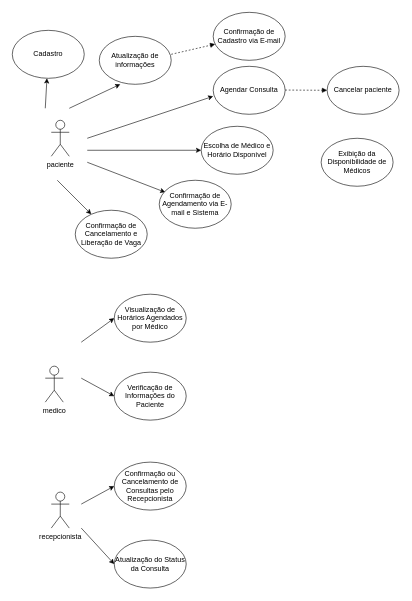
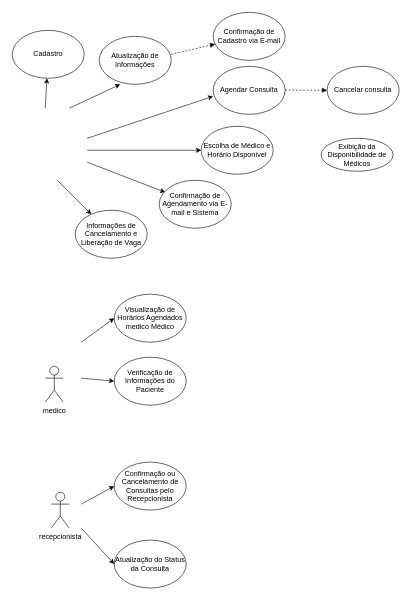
  <mxCell id="0" />
  <mxCell id="1" parent="0" />
  <mxCell id="2" value="medico" style="shape=umlActor;verticalLabelPosition=bottom;verticalAlign=top;html=1;outlineConnect=0;" vertex="1" parent="1"><mxGeometry x="75" y="610" width="30" height="60" as="geometry" /></mxCell>
- <mxCell id="3" value="paciente" style="shape=umlActor;verticalLabelPosition=bottom;verticalAlign=top;html=1;outlineConnect=0;" vertex="1" parent="1"><mxGeometry x="85" y="200" width="30" height="60" as="geometry" /></mxCell>
  <mxCell id="4" value="Cadastro" style="ellipse;whiteSpace=wrap;html=1;" vertex="1" parent="1"><mxGeometry x="20" y="50" width="120" height="80" as="geometry" /></mxCell>
  <mxCell id="5" value="Atualização de informações" style="ellipse;whiteSpace=wrap;html=1;" vertex="1" parent="1"><mxGeometry x="165" y="60" width="120" height="80" as="geometry" /></mxCell>
  <mxCell id="6" value="Confirmação de Cadastro via E-mail" style="ellipse;whiteSpace=wrap;html=1;" vertex="1" parent="1"><mxGeometry x="355" width="120" height="80" as="geometry" y="20" /></mxCell>
  <mxCell id="7" value="" style="endArrow=classic;html=1;rounded=0;" edge="1" parent="1" target="4"><mxGeometry width="50" height="50" relative="1" as="geometry"><mxPoint x="75" y="180" as="sourcePoint" /><mxPoint x="185" y="150" as="targetPoint" /></mxGeometry></mxCell>
  <mxCell id="8" value="" style="endArrow=classic;html=1;rounded=0;entryX=0.292;entryY=1;entryDx=0;entryDy=0;entryPerimeter=0;" edge="1" parent="1" target="5"><mxGeometry width="50" height="50" relative="1" as="geometry"><mxPoint x="115" y="180" as="sourcePoint" /><mxPoint x="305" y="210" as="targetPoint" /></mxGeometry></mxCell>
  <mxCell id="9" value="recepcionista" style="shape=umlActor;verticalLabelPosition=bottom;verticalAlign=top;html=1;outlineConnect=0;" vertex="1" parent="1"><mxGeometry x="85" y="820" width="30" height="60" as="geometry" /></mxCell>
- <mxCell id="10" value="Visualização de Horários Agendados por Médico" style="ellipse;whiteSpace=wrap;html=1;" vertex="1" parent="1"><mxGeometry x="190" y="490" width="120" height="80" as="geometry" /></mxCell>
- <mxCell id="11" value="Verificação de Informações do Paciente" style="ellipse;whiteSpace=wrap;html=1;" vertex="1" parent="1"><mxGeometry x="190" y="620" width="120" height="80" as="geometry" /></mxCell>
+ <mxCell id="10" value="Visualização de Horários Agendados medico Médico" style="ellipse;whiteSpace=wrap;html=1;" vertex="1" parent="1"><mxGeometry x="190" y="490" width="120" height="80" as="geometry" /></mxCell>
+ <mxCell id="11" value="Verificação de Informações do Paciente" style="ellipse;whiteSpace=wrap;html=1;" vertex="1" parent="1"><mxGeometry x="190" y="595" width="120" height="80" as="geometry" /></mxCell>
  <mxCell id="12" value="Atualização do Status da Consulta" style="ellipse;whiteSpace=wrap;html=1;" vertex="1" parent="1"><mxGeometry x="190" y="900" width="120" height="80" as="geometry" /></mxCell>
  <mxCell id="13" value="Agendar Consulta" style="ellipse;whiteSpace=wrap;html=1;" vertex="1" parent="1"><mxGeometry x="355" y="110" width="120" height="80" as="geometry" /></mxCell>
  <mxCell id="14" value="" style="endArrow=classic;html=1;rounded=0;entryX=0;entryY=0.625;entryDx=0;entryDy=0;entryPerimeter=0;" edge="1" parent="1" target="13"><mxGeometry width="50" height="50" relative="1" as="geometry"><mxPoint x="145" y="230" as="sourcePoint" /><mxPoint x="245" y="210" as="targetPoint" /></mxGeometry></mxCell>
  <mxCell id="15" value="Escolha de Médico e Horário Disponível" style="ellipse;whiteSpace=wrap;html=1;" vertex="1" parent="1"><mxGeometry x="335" y="210" width="120" height="80" as="geometry" /></mxCell>
  <mxCell id="16" value="" style="endArrow=classic;html=1;rounded=0;entryX=0;entryY=0.5;entryDx=0;entryDy=0;" edge="1" parent="1" target="15"><mxGeometry width="50" height="50" relative="1" as="geometry"><mxPoint x="145" y="250" as="sourcePoint" /><mxPoint x="195" y="200" as="targetPoint" /></mxGeometry></mxCell>
- <mxCell id="17" value="Exibição da Disponibilidade de Médicos" style="ellipse;whiteSpace=wrap;html=1;" vertex="1" parent="1"><mxGeometry x="535" y="230" width="120" height="80" as="geometry" /></mxCell>
+ <mxCell id="17" value="Exibição da Disponibilidade de Médicos" style="ellipse;whiteSpace=wrap;html=1;" vertex="1" parent="1"><mxGeometry x="535" y="230" width="120" height="55" as="geometry" /></mxCell>
  <mxCell id="18" value="" style="endArrow=classic;html=1;rounded=0;" edge="1" parent="1"><mxGeometry width="50" height="50" relative="1" as="geometry"><mxPoint x="145" y="270" as="sourcePoint" /><mxPoint x="275" y="320" as="targetPoint" /></mxGeometry></mxCell>
  <mxCell id="19" value="Confirmação ou Cancelamento de Consultas pelo Recepcionista" style="ellipse;whiteSpace=wrap;html=1;" vertex="1" parent="1"><mxGeometry x="190" y="770" width="120" height="80" as="geometry" /></mxCell>
  <mxCell id="20" value="Confirmação de Agendamento via E-mail e Sistema" style="ellipse;whiteSpace=wrap;html=1;" vertex="1" parent="1"><mxGeometry x="265" y="300" width="120" height="80" as="geometry" /></mxCell>
  <mxCell id="21" style="edgeStyle=orthogonalEdgeStyle;rounded=0;orthogonalLoop=1;jettySize=auto;html=1;exitX=0.5;exitY=1;exitDx=0;exitDy=0;" edge="1" parent="1" source="13" target="13"><mxGeometry relative="1" as="geometry" /></mxCell>
- <mxCell id="22" value="Confirmação de Cancelamento e Liberação de Vaga" style="ellipse;whiteSpace=wrap;html=1;" vertex="1" parent="1"><mxGeometry x="125" y="350" width="120" height="80" as="geometry" /></mxCell>
+ <mxCell id="22" value="Informações de Cancelamento e Liberação de Vaga" style="ellipse;whiteSpace=wrap;html=1;" vertex="1" parent="1"><mxGeometry x="125" y="350" width="120" height="80" as="geometry" /></mxCell>
  <mxCell id="23" value="" style="endArrow=classic;html=1;rounded=0;" edge="1" parent="1" target="22"><mxGeometry width="50" height="50" relative="1" as="geometry"><mxPoint x="95" y="300" as="sourcePoint" /><mxPoint x="115" y="260" as="targetPoint" /></mxGeometry></mxCell>
  <mxCell id="24" value="" style="endArrow=classic;html=1;rounded=0;entryX=0;entryY=0.5;entryDx=0;entryDy=0;" edge="1" parent="1" target="10"><mxGeometry width="50" height="50" relative="1" as="geometry"><mxPoint x="135" y="570" as="sourcePoint" /><mxPoint x="185" y="520" as="targetPoint" /></mxGeometry></mxCell>
  <mxCell id="25" value="" style="endArrow=classic;html=1;rounded=0;entryX=0;entryY=0.5;entryDx=0;entryDy=0;" edge="1" parent="1" target="11"><mxGeometry width="50" height="50" relative="1" as="geometry"><mxPoint x="135" y="630" as="sourcePoint" /><mxPoint x="185" y="590" as="targetPoint" /></mxGeometry></mxCell>
  <mxCell id="26" value="" style="endArrow=classic;html=1;rounded=0;entryX=0;entryY=0.5;entryDx=0;entryDy=0;" edge="1" parent="1" target="19"><mxGeometry width="50" height="50" relative="1" as="geometry"><mxPoint x="135" y="840" as="sourcePoint" /><mxPoint x="175" y="770" as="targetPoint" /></mxGeometry></mxCell>
  <mxCell id="27" value="" style="endArrow=classic;html=1;rounded=0;entryX=0;entryY=0.5;entryDx=0;entryDy=0;" edge="1" parent="1" target="12"><mxGeometry width="50" height="50" relative="1" as="geometry"><mxPoint x="135" y="880" as="sourcePoint" /><mxPoint x="195" y="930" as="targetPoint" /></mxGeometry></mxCell>
  <mxCell id="28" value="" style="html=1;verticalAlign=bottom;labelBackgroundColor=none;endArrow=block;endFill=1;dashed=1;rounded=0;" edge="1" parent="1"><mxGeometry width="160" relative="1" as="geometry"><mxPoint x="475" y="149.58" as="sourcePoint" /><mxPoint x="545" y="150" as="targetPoint" /></mxGeometry></mxCell>
- <mxCell id="29" value="Cancelar paciente" style="ellipse;whiteSpace=wrap;html=1;" vertex="1" parent="1"><mxGeometry x="545" y="110" width="120" height="80" as="geometry" /></mxCell>
+ <mxCell id="29" value="Cancelar consulta" style="ellipse;whiteSpace=wrap;html=1;" vertex="1" parent="1"><mxGeometry x="545" y="110" width="120" height="80" as="geometry" /></mxCell>
  <mxCell id="30" value="" style="html=1;verticalAlign=bottom;labelBackgroundColor=none;endArrow=block;endFill=1;dashed=1;rounded=0;" edge="1" parent="1" target="6"><mxGeometry width="160" relative="1" as="geometry"><mxPoint x="285" y="90" as="sourcePoint" /><mxPoint x="445" y="90" as="targetPoint" /></mxGeometry></mxCell>
